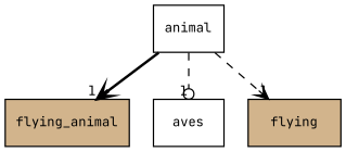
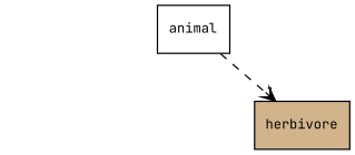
  digraph {
    compound=true
    fontname="JetBrains Mono"
    node [fillcolor=white fontname="JetBrains Mono" fontsize=10 shape=box style=filled]
    edge [arrowhead=vee fontname="JetBrains Mono" headlabel=1 labeldistance=1.5 labelfontname=Helvetica labelfontsize=10 style=dashed]
    n1 [label=animal pencolor=black]
-   n2 [fillcolor=tan label=flying_animal]
-   n3 [label=aves]
-   n4 [fillcolor=tan label=flying]
-   n1 -> n2 [style=bold]
-   n1 -> n3 [arrowhead=odot]
+   n4 [fillcolor=tan label=herbivore]
    n1 -> n4
  }
